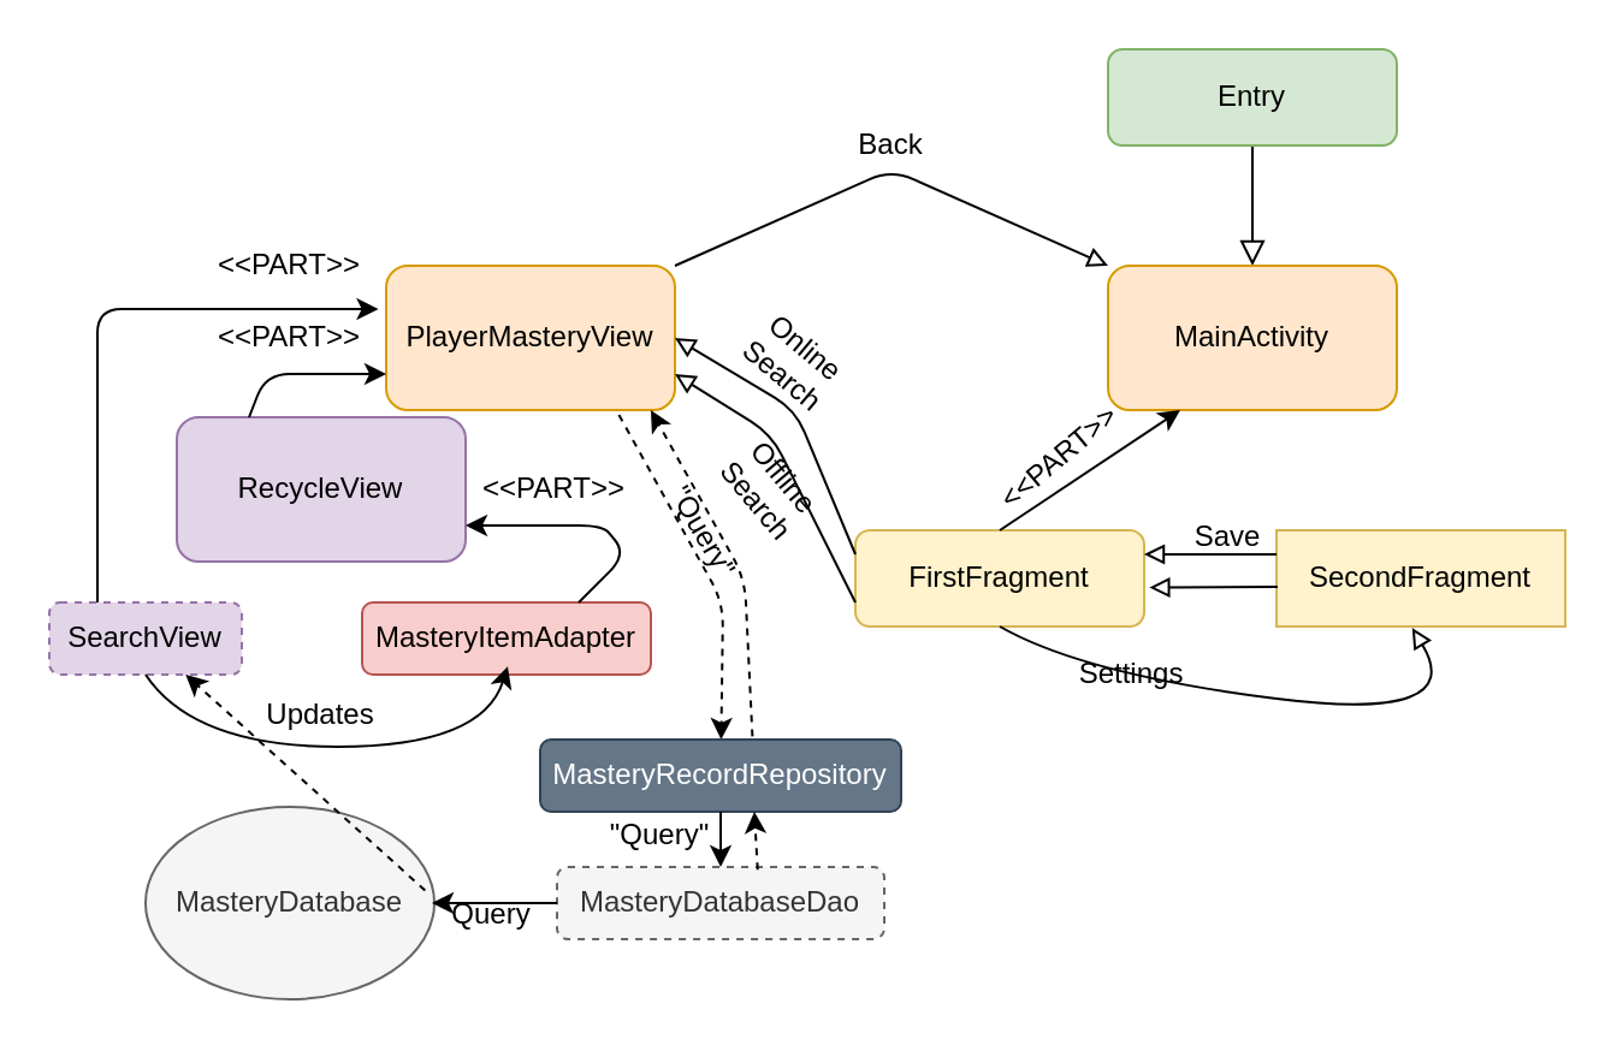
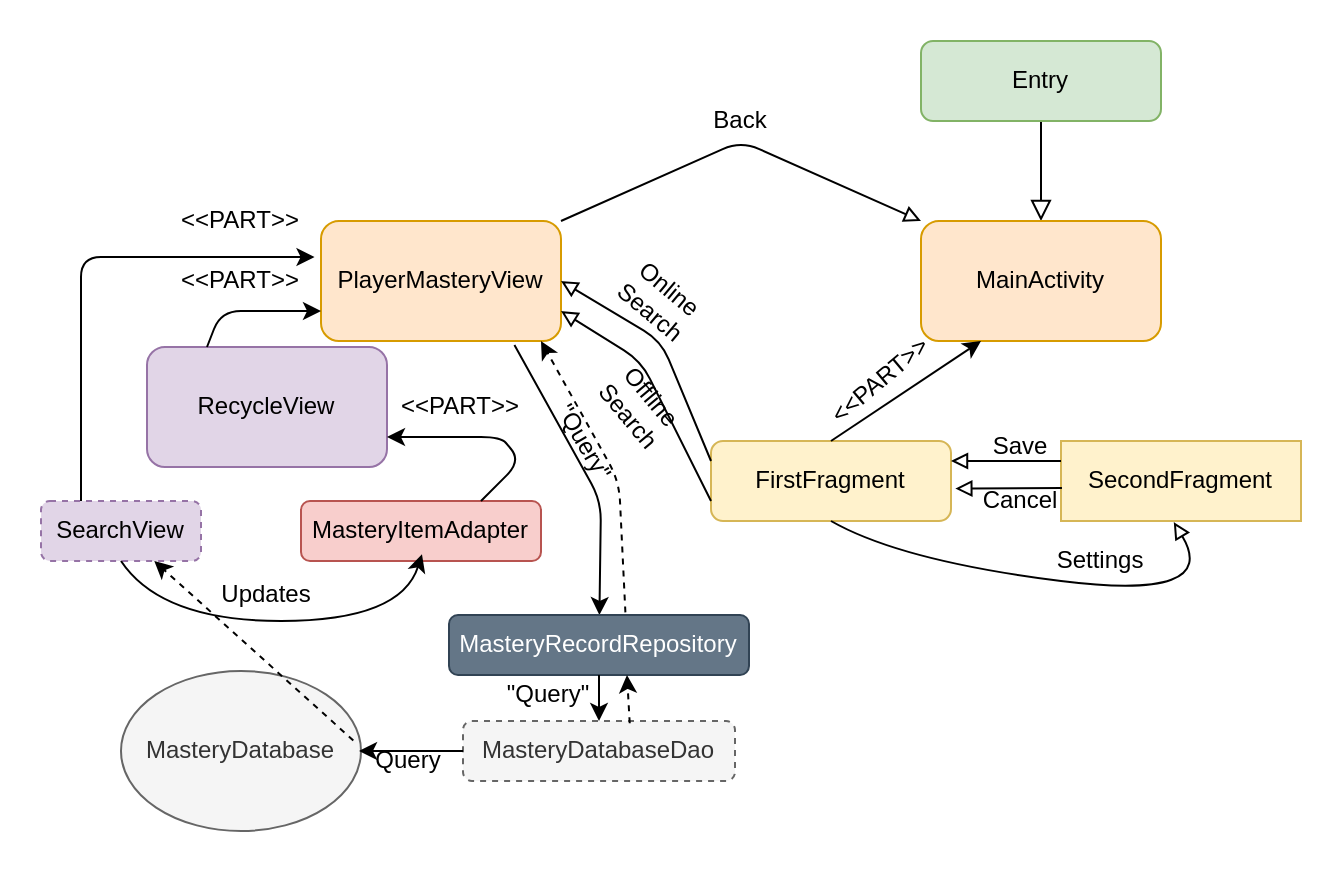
  <mxCell id="0" />
  <mxCell id="1" parent="0" />
  <mxCell id="2" value="" style="rounded=0;html=1;jettySize=auto;orthogonalLoop=1;fontSize=11;endArrow=block;endFill=0;endSize=8;strokeWidth=1;shadow=0;labelBackgroundColor=none;edgeStyle=orthogonalEdgeStyle;" parent="1" source="3" edge="1"><mxGeometry relative="1" as="geometry"><mxPoint x="520" y="110" as="targetPoint" /></mxGeometry></mxCell>
  <mxCell id="3" value="Entry" style="rounded=1;whiteSpace=wrap;html=1;fontSize=12;glass=0;strokeWidth=1;shadow=0;fillColor=#d5e8d4;strokeColor=#82b366;" parent="1" vertex="1"><mxGeometry x="460" y="20" width="120" height="40" as="geometry" /></mxCell>
  <mxCell id="4" value="MainActivity" style="rounded=1;whiteSpace=wrap;html=1;fillColor=#ffe6cc;strokeColor=#d79b00;" vertex="1" parent="1"><mxGeometry x="460" y="110" width="120" height="60" as="geometry" /></mxCell>
  <mxCell id="5" value="FirstFragment" style="rounded=1;whiteSpace=wrap;html=1;fillColor=#fff2cc;strokeColor=#d6b656;" vertex="1" parent="1"><mxGeometry x="355" y="220" width="120" height="40" as="geometry" /></mxCell>
  <mxCell id="6" value="" style="endArrow=classic;html=1;entryX=0.25;entryY=1;entryDx=0;entryDy=0;exitX=0.5;exitY=0;exitDx=0;exitDy=0;" edge="1" parent="1" source="5" target="4"><mxGeometry width="50" height="50" relative="1" as="geometry"><mxPoint x="610" y="180" as="sourcePoint" /><mxPoint x="660" y="200" as="targetPoint" /></mxGeometry></mxCell>
  <mxCell id="7" value="SecondFragment" style="whiteSpace=wrap;html=1;fillColor=#fff2cc;strokeColor=#d6b656;rounded=0;" vertex="1" parent="1"><mxGeometry x="530" y="220" width="120" height="40" as="geometry" /></mxCell>
  <mxCell id="8" value="" style="curved=1;endArrow=block;html=1;entryX=0.47;entryY=1.014;entryDx=0;entryDy=0;entryPerimeter=0;exitX=0.5;exitY=1;exitDx=0;exitDy=0;endFill=0;" edge="1" parent="1" source="5" target="7"><mxGeometry width="50" height="50" relative="1" as="geometry"><mxPoint x="460" y="370" as="sourcePoint" /><mxPoint x="510" y="320" as="targetPoint" /><Array as="points"><mxPoint x="450" y="280" /><mxPoint x="610" y="300" /></Array></mxGeometry></mxCell>
  <mxCell id="9" value="" style="endArrow=block;html=1;entryX=1;entryY=0.25;entryDx=0;entryDy=0;exitX=0;exitY=0.25;exitDx=0;exitDy=0;endFill=0;" edge="1" parent="1" source="7" target="5"><mxGeometry width="50" height="50" relative="1" as="geometry"><mxPoint x="610" y="250" as="sourcePoint" /><mxPoint x="660" y="200" as="targetPoint" /></mxGeometry></mxCell>
  <mxCell id="10" value="" style="endArrow=block;html=1;exitX=0.004;exitY=0.586;exitDx=0;exitDy=0;exitPerimeter=0;entryX=1.018;entryY=0.595;entryDx=0;entryDy=0;entryPerimeter=0;endFill=0;" edge="1" parent="1" source="7" target="5"><mxGeometry width="50" height="50" relative="1" as="geometry"><mxPoint x="610" y="250" as="sourcePoint" /><mxPoint x="660" y="200" as="targetPoint" /></mxGeometry></mxCell>
  <mxCell id="11" value="PlayerMasteryView" style="rounded=1;whiteSpace=wrap;html=1;fillColor=#ffe6cc;strokeColor=#d79b00;" vertex="1" parent="1"><mxGeometry x="160" y="110" width="120" height="60" as="geometry" /></mxCell>
  <mxCell id="12" value="Save" style="text;html=1;strokeColor=none;fillColor=none;align=center;verticalAlign=middle;whiteSpace=wrap;rounded=0;" vertex="1" parent="1"><mxGeometry x="490" y="213" width="40" height="20" as="geometry" /></mxCell>
- <mxCell id="14" value="Settings" style="text;html=1;strokeColor=none;fillColor=none;align=center;verticalAlign=middle;whiteSpace=wrap;rounded=0;" vertex="1" parent="1"><mxGeometry x="450" y="270" width="40" height="20" as="geometry" /></mxCell>
+ <mxCell id="13" value="Cancel" style="text;html=1;strokeColor=none;fillColor=none;align=center;verticalAlign=middle;whiteSpace=wrap;rounded=0;" vertex="1" parent="1"><mxGeometry x="490" y="240" width="40" height="20" as="geometry" /></mxCell>
+ <mxCell id="14" value="Settings" style="text;html=1;strokeColor=none;fillColor=none;align=center;verticalAlign=middle;whiteSpace=wrap;rounded=0;" vertex="1" parent="1"><mxGeometry x="530" y="270" width="40" height="20" as="geometry" /></mxCell>
  <mxCell id="15" value="&amp;lt;&amp;lt;PART&amp;gt;&amp;gt;" style="text;html=1;strokeColor=none;fillColor=none;align=center;verticalAlign=middle;whiteSpace=wrap;rounded=0;rotation=-40;" vertex="1" parent="1"><mxGeometry x="420" y="180" width="40" height="20" as="geometry" /></mxCell>
  <mxCell id="16" value="" style="endArrow=block;html=1;exitX=0;exitY=0.25;exitDx=0;exitDy=0;entryX=1;entryY=0.5;entryDx=0;entryDy=0;endFill=0;" edge="1" parent="1" source="5" target="11"><mxGeometry width="50" height="50" relative="1" as="geometry"><mxPoint x="270" y="240" as="sourcePoint" /><mxPoint x="320" y="190" as="targetPoint" /><Array as="points"><mxPoint x="330" y="170" /></Array></mxGeometry></mxCell>
  <mxCell id="17" value="" style="endArrow=block;html=1;exitX=0;exitY=0.75;exitDx=0;exitDy=0;entryX=1;entryY=0.75;entryDx=0;entryDy=0;endFill=0;" edge="1" parent="1" source="5" target="11"><mxGeometry width="50" height="50" relative="1" as="geometry"><mxPoint x="270" y="240" as="sourcePoint" /><mxPoint x="320" y="190" as="targetPoint" /><Array as="points"><mxPoint x="320" y="180" /></Array></mxGeometry></mxCell>
  <mxCell id="18" value="Online Search" style="text;html=1;strokeColor=none;fillColor=none;align=center;verticalAlign=middle;whiteSpace=wrap;rounded=0;rotation=40;" vertex="1" parent="1"><mxGeometry x="310" y="140" width="40" height="20" as="geometry" /></mxCell>
  <mxCell id="19" value="Offline Search" style="text;html=1;strokeColor=none;fillColor=none;align=center;verticalAlign=middle;whiteSpace=wrap;rounded=0;rotation=50;" vertex="1" parent="1"><mxGeometry x="300" y="193" width="40" height="20" as="geometry" /></mxCell>
  <mxCell id="20" value="SearchView" style="rounded=1;whiteSpace=wrap;html=1;fillColor=#e1d5e7;strokeColor=#9673a6;dashed=1;" vertex="1" parent="1"><mxGeometry x="20" y="250" width="80" height="30" as="geometry" /></mxCell>
  <mxCell id="21" value="MasteryItemAdapter" style="rounded=1;whiteSpace=wrap;html=1;fillColor=#f8cecc;strokeColor=#b85450;" vertex="1" parent="1"><mxGeometry x="150" y="250" width="120" height="30" as="geometry" /></mxCell>
  <mxCell id="22" value="" style="curved=1;endArrow=classic;html=1;exitX=0.5;exitY=1;exitDx=0;exitDy=0;entryX=0.504;entryY=0.886;entryDx=0;entryDy=0;entryPerimeter=0;" edge="1" parent="1" source="20" target="21"><mxGeometry width="50" height="50" relative="1" as="geometry"><mxPoint x="270" y="240" as="sourcePoint" /><mxPoint x="320" y="190" as="targetPoint" /><Array as="points"><mxPoint x="80" y="310" /><mxPoint x="200" y="310" /></Array></mxGeometry></mxCell>
  <mxCell id="23" value="Updates" style="text;html=1;strokeColor=none;fillColor=none;align=center;verticalAlign=middle;whiteSpace=wrap;rounded=0;" vertex="1" parent="1"><mxGeometry x="113" y="287" width="40" height="20" as="geometry" /></mxCell>
  <mxCell id="24" value="RecycleView" style="rounded=1;whiteSpace=wrap;html=1;fillColor=#e1d5e7;strokeColor=#9673a6;" vertex="1" parent="1"><mxGeometry x="73" y="173" width="120" height="60" as="geometry" /></mxCell>
  <mxCell id="25" value="" style="endArrow=classic;html=1;entryX=-0.027;entryY=0.3;entryDx=0;entryDy=0;entryPerimeter=0;exitX=0.25;exitY=0;exitDx=0;exitDy=0;" edge="1" parent="1" source="20" target="11"><mxGeometry width="50" height="50" relative="1" as="geometry"><mxPoint x="23" y="190" as="sourcePoint" /><mxPoint x="73" y="140" as="targetPoint" /><Array as="points"><mxPoint x="40" y="128" /></Array></mxGeometry></mxCell>
  <mxCell id="26" value="" style="endArrow=classic;html=1;exitX=0.25;exitY=0;exitDx=0;exitDy=0;entryX=0;entryY=0.75;entryDx=0;entryDy=0;" edge="1" parent="1" source="24" target="11"><mxGeometry width="50" height="50" relative="1" as="geometry"><mxPoint x="270" y="240" as="sourcePoint" /><mxPoint x="320" y="190" as="targetPoint" /><Array as="points"><mxPoint x="110" y="155" /></Array></mxGeometry></mxCell>
  <mxCell id="27" value="&amp;lt;&amp;lt;PART&amp;gt;&amp;gt;" style="text;html=1;strokeColor=none;fillColor=none;align=center;verticalAlign=middle;whiteSpace=wrap;rounded=0;" vertex="1" parent="1"><mxGeometry x="100" y="130" width="40" height="20" as="geometry" /></mxCell>
  <mxCell id="28" value="&amp;lt;&amp;lt;PART&amp;gt;&amp;gt;" style="text;html=1;strokeColor=none;fillColor=none;align=center;verticalAlign=middle;whiteSpace=wrap;rounded=0;" vertex="1" parent="1"><mxGeometry x="100" y="100" width="40" height="20" as="geometry" /></mxCell>
  <mxCell id="29" value="&amp;lt;&amp;lt;PART&amp;gt;&amp;gt;" style="text;html=1;strokeColor=none;fillColor=none;align=center;verticalAlign=middle;whiteSpace=wrap;rounded=0;" vertex="1" parent="1"><mxGeometry x="210" y="193" width="40" height="20" as="geometry" /></mxCell>
  <mxCell id="30" value="" style="endArrow=classic;html=1;entryX=1;entryY=0.75;entryDx=0;entryDy=0;" edge="1" parent="1" target="24"><mxGeometry width="50" height="50" relative="1" as="geometry"><mxPoint x="240" y="250" as="sourcePoint" /><mxPoint x="320" y="190" as="targetPoint" /><Array as="points"><mxPoint x="260" y="230" /><mxPoint x="250" y="218" /></Array></mxGeometry></mxCell>
  <mxCell id="31" value="" style="endArrow=block;html=1;exitX=1;exitY=0;exitDx=0;exitDy=0;entryX=0;entryY=0;entryDx=0;entryDy=0;endFill=0;" edge="1" parent="1" source="11" target="4"><mxGeometry width="50" height="50" relative="1" as="geometry"><mxPoint x="270" y="240" as="sourcePoint" /><mxPoint x="320" y="190" as="targetPoint" /><Array as="points"><mxPoint x="370" y="70" /></Array></mxGeometry></mxCell>
  <mxCell id="32" value="Back" style="text;html=1;strokeColor=none;fillColor=none;align=center;verticalAlign=middle;whiteSpace=wrap;rounded=0;" vertex="1" parent="1"><mxGeometry x="350" y="50" width="40" height="20" as="geometry" /></mxCell>
- <mxCell id="33" value="" style="endArrow=classic;html=1;exitX=0.806;exitY=1.033;exitDx=0;exitDy=0;exitPerimeter=0;dashed=1;" edge="1" parent="1" source="11" target="34"><mxGeometry width="50" height="50" relative="1" as="geometry"><mxPoint x="340" y="300" as="sourcePoint" /><mxPoint x="320" y="300" as="targetPoint" /><Array as="points"><mxPoint x="300" y="250" /></Array></mxGeometry></mxCell>
+ <mxCell id="33" value="" style="endArrow=classic;html=1;exitX=0.806;exitY=1.033;exitDx=0;exitDy=0;exitPerimeter=0;" edge="1" parent="1" source="11" target="34"><mxGeometry width="50" height="50" relative="1" as="geometry"><mxPoint x="340" y="300" as="sourcePoint" /><mxPoint x="320" y="300" as="targetPoint" /><Array as="points"><mxPoint x="300" y="250" /></Array></mxGeometry></mxCell>
  <mxCell id="34" value="MasteryRecordRepository" style="rounded=1;whiteSpace=wrap;html=1;fillColor=#647687;strokeColor=#314354;fontColor=#ffffff;" vertex="1" parent="1"><mxGeometry x="224" y="307" width="150" height="30" as="geometry" /></mxCell>
  <mxCell id="35" value="MasteryDatabaseDao" style="rounded=1;whiteSpace=wrap;html=1;fillColor=#f5f5f5;strokeColor=#666666;fontColor=#333333;dashed=1;" vertex="1" parent="1"><mxGeometry x="231" y="360" width="136" height="30" as="geometry" /></mxCell>
  <mxCell id="36" value="" style="endArrow=classic;html=1;exitX=0.5;exitY=1;exitDx=0;exitDy=0;entryX=0.5;entryY=0;entryDx=0;entryDy=0;" edge="1" parent="1" source="34" target="35"><mxGeometry width="50" height="50" relative="1" as="geometry"><mxPoint x="340" y="360" as="sourcePoint" /><mxPoint x="390" y="310" as="targetPoint" /></mxGeometry></mxCell>
  <mxCell id="37" value="" style="endArrow=classic;html=1;exitX=0.588;exitY=-0.043;exitDx=0;exitDy=0;exitPerimeter=0;dashed=1;" edge="1" parent="1" source="34"><mxGeometry width="50" height="50" relative="1" as="geometry"><mxPoint x="340" y="360" as="sourcePoint" /><mxPoint x="270" y="170" as="targetPoint" /><Array as="points"><mxPoint x="309" y="240" /></Array></mxGeometry></mxCell>
  <mxCell id="38" value="" style="endArrow=classic;html=1;dashed=1;exitX=0.613;exitY=0.038;exitDx=0;exitDy=0;exitPerimeter=0;" edge="1" parent="1" source="35"><mxGeometry width="50" height="50" relative="1" as="geometry"><mxPoint x="340" y="360" as="sourcePoint" /><mxPoint x="313" y="337" as="targetPoint" /></mxGeometry></mxCell>
  <mxCell id="39" value="MasteryDatabase" style="ellipse;whiteSpace=wrap;html=1;fillColor=#f5f5f5;strokeColor=#666666;fontColor=#333333;" vertex="1" parent="1"><mxGeometry x="60" y="335" width="120" height="80" as="geometry" /></mxCell>
  <mxCell id="40" value="" style="endArrow=classic;html=1;dashed=1;exitX=0.968;exitY=0.434;exitDx=0;exitDy=0;exitPerimeter=0;" edge="1" parent="1" source="39" target="20"><mxGeometry width="50" height="50" relative="1" as="geometry"><mxPoint x="340" y="360" as="sourcePoint" /><mxPoint x="390" y="310" as="targetPoint" /></mxGeometry></mxCell>
  <mxCell id="41" value="" style="endArrow=classic;html=1;exitX=0;exitY=0.5;exitDx=0;exitDy=0;" edge="1" parent="1" source="35"><mxGeometry width="50" height="50" relative="1" as="geometry"><mxPoint x="229" y="381" as="sourcePoint" /><mxPoint x="179" y="375" as="targetPoint" /></mxGeometry></mxCell>
  <mxCell id="42" value="&quot;Query&quot;" style="text;html=1;strokeColor=none;fillColor=none;align=center;verticalAlign=middle;whiteSpace=wrap;rounded=0;rotation=60;" vertex="1" parent="1"><mxGeometry x="272" y="211" width="40" height="20" as="geometry" /></mxCell>
  <mxCell id="43" value="Query" style="text;html=1;strokeColor=none;fillColor=none;align=center;verticalAlign=middle;whiteSpace=wrap;rounded=0;" vertex="1" parent="1"><mxGeometry x="184" y="370" width="40" height="20" as="geometry" /></mxCell>
  <mxCell id="44" value="&quot;Query&quot;" style="text;html=1;strokeColor=none;fillColor=none;align=center;verticalAlign=middle;whiteSpace=wrap;rounded=0;" vertex="1" parent="1"><mxGeometry x="254" y="337" width="40" height="20" as="geometry" /></mxCell>
